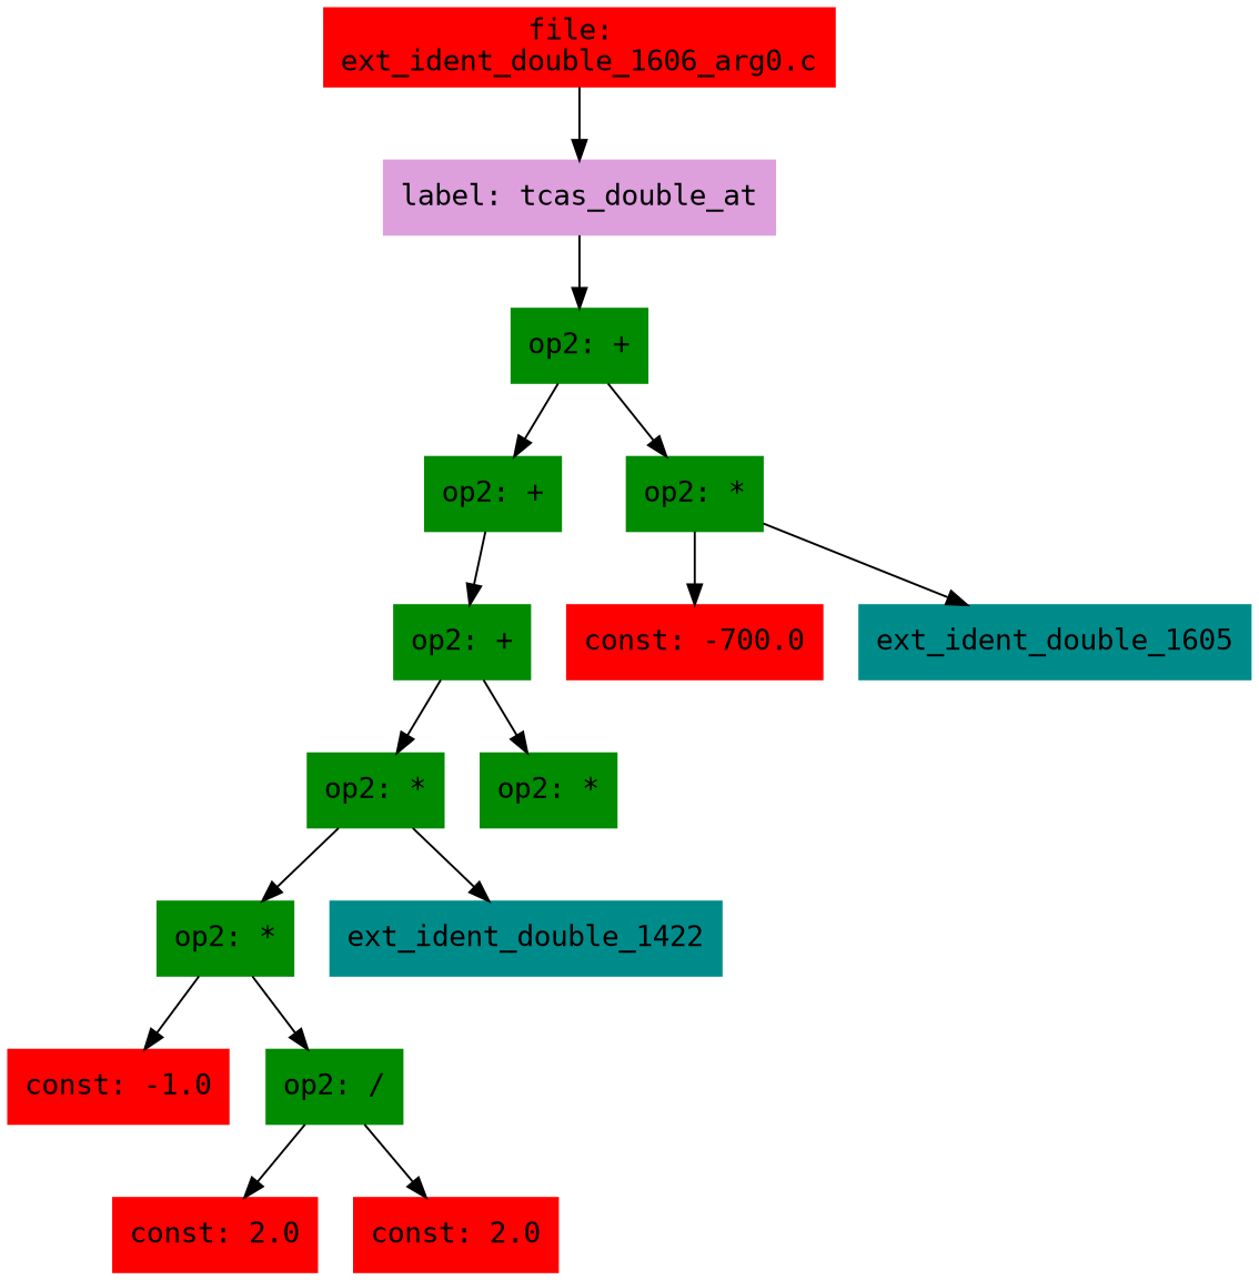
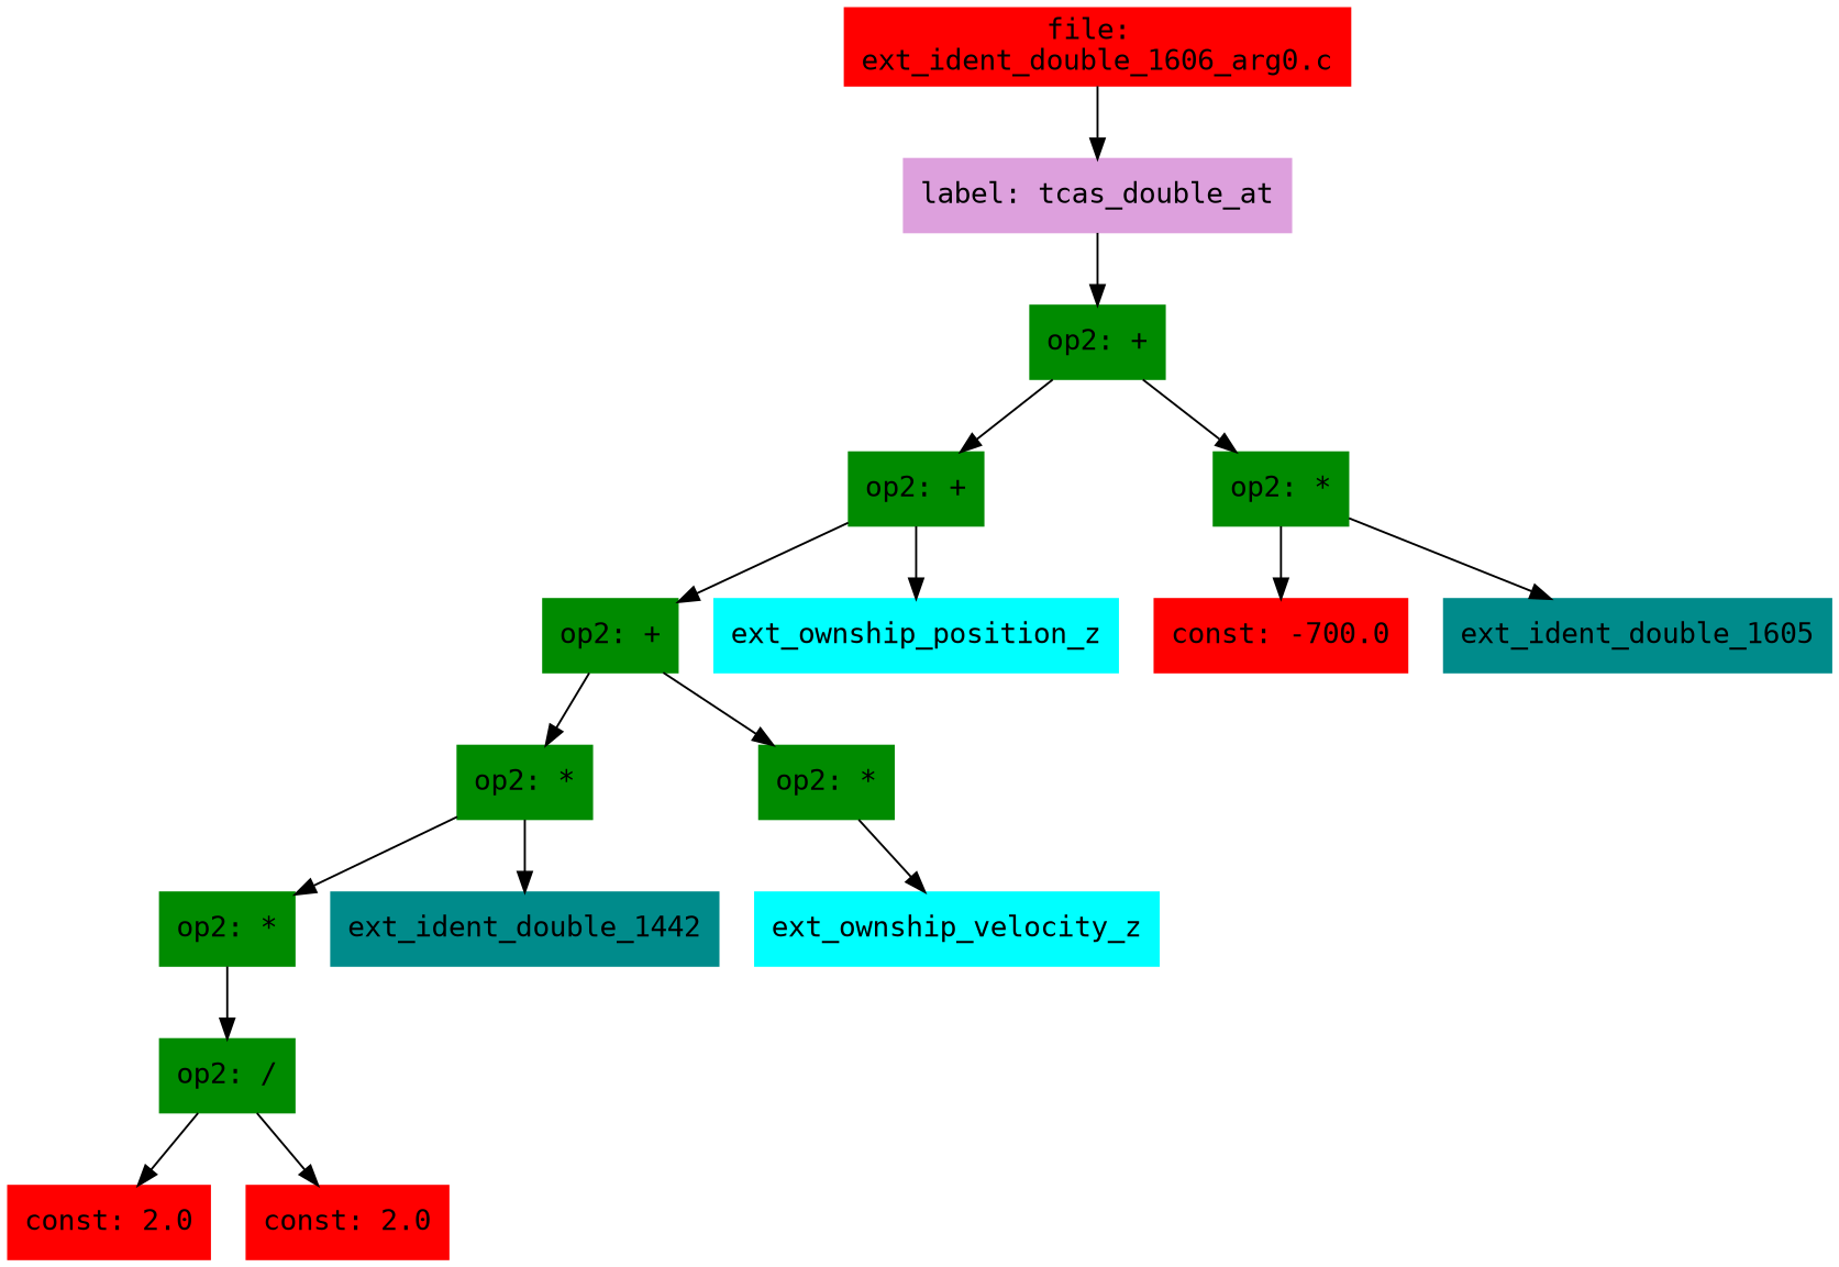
  digraph {
    fontname="DejaVu Sans Mono"
    node [color=green4 fontname="DejaVu Sans Mono" shape=box style=filled]
    edge [fontname="DejaVu Sans Mono"]
    n1 [color=red label="file: \next_ident_double_1606_arg0.c"]
    n2 [color=plum label="label: tcas_double_at"]
    n3 [label="op2: +"]
    n4 [label="op2: +"]
    n5 [label="op2: *"]
    n6 [label="op2: +"]
+   n7 [color=cyan1 label=ext_ownship_position_z]
    n8 [color=red1 label="const: -700.0"]
    n9 [color=cyan4 label=ext_ident_double_1605]
    n10 [label="op2: *"]
    n11 [label="op2: *"]
    n12 [label="op2: *"]
-   n13 [color=cyan4 label=ext_ident_double_1422]
-   n15 [color=red1 label="const: -1.0"]
+   n13 [color=cyan4 label=ext_ident_double_1442]
+   n14 [color=cyan1 label=ext_ownship_velocity_z]
    n16 [label="op2: /"]
    n17 [color=red1 label="const: 2.0"]
    n18 [color=red1 label="const: 2.0"]
    n1 -> n2
    n2 -> n3
    n3 -> n4
    n3 -> n5
    n4 -> n6
+   n4 -> n7
    n5 -> n8
    n5 -> n9
    n6 -> n10
    n6 -> n11
    n10 -> n12
    n10 -> n13
-   n12 -> n15
+   n11 -> n14
    n12 -> n16
    n16 -> n17
    n16 -> n18
  }
